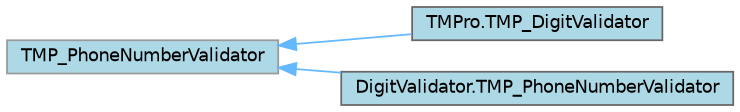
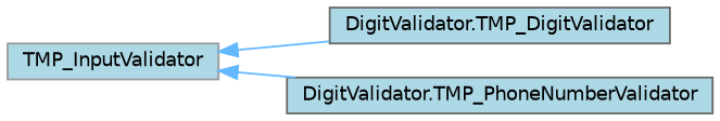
  digraph {
    rankdir=LR
    node [color=grey40 fillcolor=lightblue fontname=Helvetica fontsize=10 shape=box style=filled]
    edge [color=steelblue1 dir=back fontname=Helvetica fontsize=10 labelfontname=Helvetica labelfontsize=10 style=solid]
-   n1 [color=grey60 height=0.2 label=TMP_PhoneNumberValidator width=0.4]
-   n2 [height=0.2 label="TMPro.TMP_DigitValidator" width=0.4]
+   n1 [color=grey60 height=0.2 label=TMP_InputValidator width=0.4]
+   n2 [height=0.2 label="DigitValidator.TMP_DigitValidator" width=0.4]
    n3 [height=0.2 label="DigitValidator.TMP_PhoneNumberValidator" width=0.4]
    n1 -> n2
    n1 -> n3
  }
